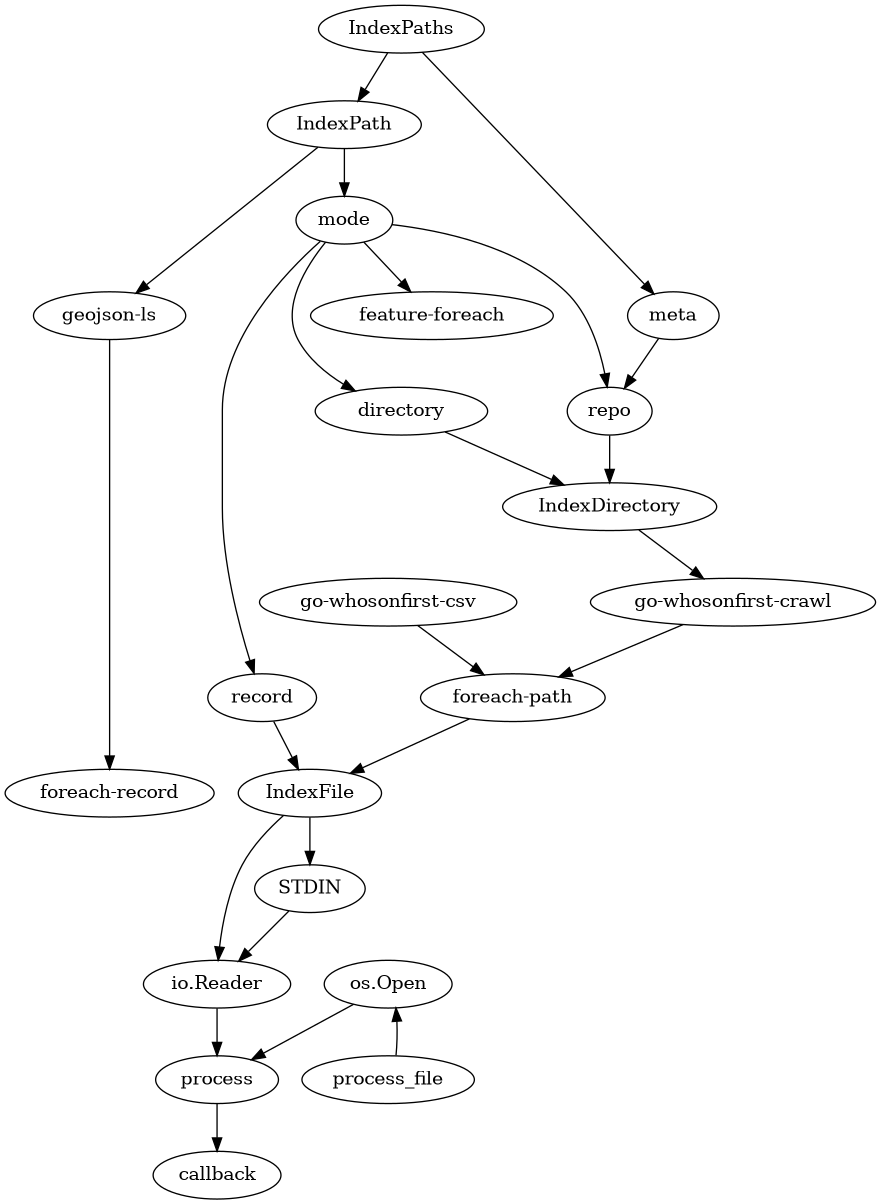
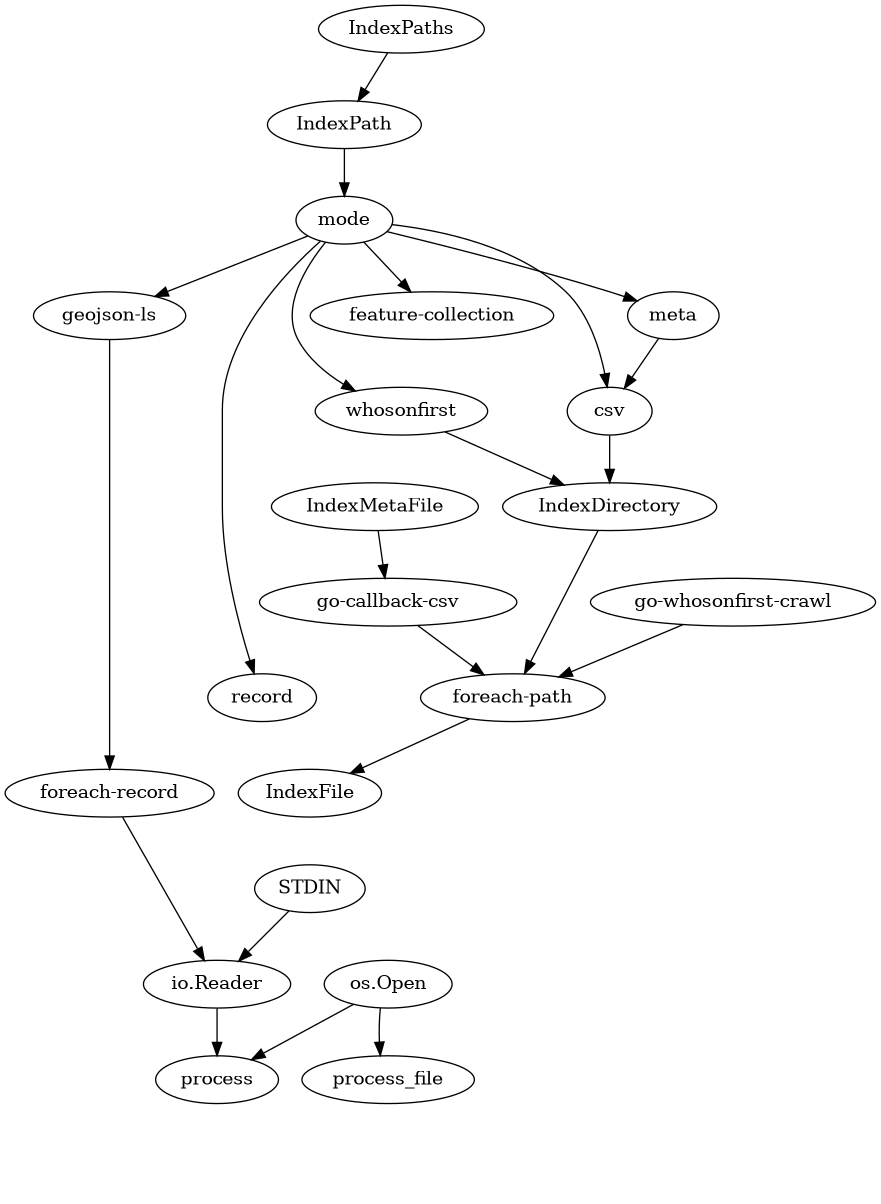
  digraph {
    IndexPaths
    IndexPath
    mode
-   directory
-   repo
+   directory [label=whosonfirst]
+   repo [label=csv]
    meta
    n7 [label=record]
-   "feature-collection" [label="feature-foreach"]
+   "feature-collection"
    "geojson-ls"
    IndexDirectory
    IndexFile
    "foreach-record"
    "go-whosonfirst-crawl"
-   "go-whosonfirst-csv"
+   IndexMetaFile
+   "go-whosonfirst-csv" [label="go-callback-csv"]
    "foreach-path"
    STDIN
    "io.Reader"
    process
-   callback
    process_file
    "os.Open"
    IndexPaths -> IndexPath
    IndexPath -> mode
    mode -> directory
    mode -> repo
-   IndexPaths -> meta
+   mode -> meta
    mode -> n7
    mode -> "feature-collection"
-   IndexPath -> "geojson-ls"
+   mode -> "geojson-ls"
    directory -> IndexDirectory
    repo -> IndexDirectory
    meta -> repo
-   n7 -> IndexFile
    "geojson-ls" -> "foreach-record"
-   IndexDirectory -> "go-whosonfirst-crawl"
-   IndexFile -> STDIN
-   IndexFile -> "io.Reader"
+   IndexDirectory -> "foreach-path"
+   "foreach-record" -> "io.Reader"
    "go-whosonfirst-crawl" -> "foreach-path"
+   IndexMetaFile -> "go-whosonfirst-csv"
    "go-whosonfirst-csv" -> "foreach-path"
    "foreach-path" -> IndexFile
    STDIN -> "io.Reader"
    "io.Reader" -> process
-   process -> callback
-   process_file -> "os.Open"
+   "os.Open" -> process_file
    "os.Open" -> process
  }
